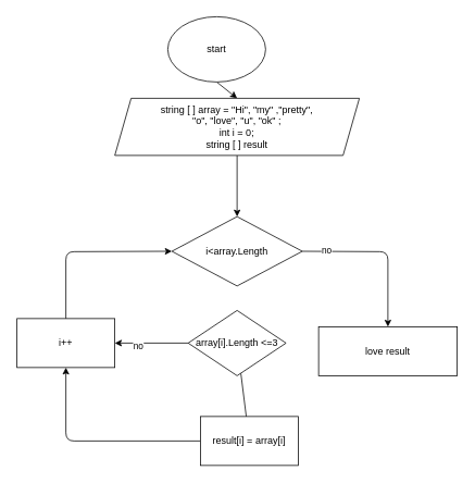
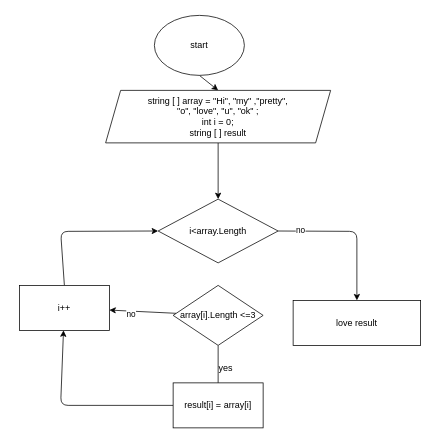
  <mxCell id="0" />
  <mxCell id="1" parent="0" />
  <mxCell id="2" style="edgeStyle=none;html=1;exitX=0.5;exitY=1;exitDx=0;exitDy=0;entryX=0.5;entryY=0;entryDx=0;entryDy=0;" parent="1" source="3" edge="1"><mxGeometry relative="1" as="geometry"><mxPoint x="290" y="120" as="targetPoint" /></mxGeometry></mxCell>
  <mxCell id="3" value="start" style="ellipse;whiteSpace=wrap;html=1;" parent="1" vertex="1"><mxGeometry x="205" y="20" width="120" height="80" as="geometry" /></mxCell>
  <mxCell id="4" value="" style="edgeStyle=none;html=1;" edge="1" parent="1" source="5" target="8"><mxGeometry relative="1" as="geometry" /></mxCell>
  <mxCell id="5" value="string [ ] array = &quot;Hi&quot;, &quot;my&quot; ,&quot;pretty&quot;, &lt;br&gt;&quot;o&quot;, &quot;love&quot;, &quot;u&quot;, &quot;ok&quot; ; &lt;br&gt;int i = 0; &lt;br&gt;string [ ] result" style="shape=parallelogram;perimeter=parallelogramPerimeter;whiteSpace=wrap;html=1;fixedSize=1;" parent="1" vertex="1"><mxGeometry x="140" y="120" width="300" height="70" as="geometry" /></mxCell>
  <mxCell id="6" style="edgeStyle=none;html=1;exitX=1;exitY=0.5;exitDx=0;exitDy=0;entryX=0.5;entryY=0;entryDx=0;entryDy=0;" edge="1" parent="1" source="8" target="18"><mxGeometry relative="1" as="geometry"><mxPoint x="470" y="308" as="targetPoint" /><Array as="points"><mxPoint x="475" y="308" /></Array></mxGeometry></mxCell>
  <mxCell id="7" value="no" style="edgeLabel;html=1;align=center;verticalAlign=middle;resizable=0;points=[];" vertex="1" connectable="0" parent="6"><mxGeometry x="-0.706" y="1" relative="1" as="geometry"><mxPoint as="offset" /></mxGeometry></mxCell>
  <mxCell id="8" value="i&amp;lt;array.Length" style="rhombus;whiteSpace=wrap;html=1;" vertex="1" parent="1"><mxGeometry x="210" y="265" width="160" height="85" as="geometry" /></mxCell>
  <mxCell id="9" value="" style="edgeStyle=none;html=1;endArrow=none;" edge="1" parent="1" source="12" target="14"><mxGeometry relative="1" as="geometry" /></mxCell>
  <mxCell id="10" value="" style="edgeStyle=none;html=1;" edge="1" parent="1" source="12" target="16"><mxGeometry relative="1" as="geometry" /></mxCell>
  <mxCell id="11" value="no" style="edgeLabel;html=1;align=center;verticalAlign=middle;resizable=0;points=[];" vertex="1" connectable="0" parent="10"><mxGeometry x="0.378" y="3" relative="1" as="geometry"><mxPoint as="offset" /></mxGeometry></mxCell>
  <mxCell id="12" value="array[i].Length &amp;lt;=3" style="rhombus;whiteSpace=wrap;html=1;" vertex="1" parent="1"><mxGeometry x="230" y="380" width="120" height="80" as="geometry" /></mxCell>
  <mxCell id="13" value="" style="edgeStyle=none;html=1;" edge="1" parent="1" source="14" target="16"><mxGeometry relative="1" as="geometry"><Array as="points"><mxPoint x="80" y="540" /></Array></mxGeometry></mxCell>
- <mxCell id="14" value="result[i] = array[i]" style="whiteSpace=wrap;html=1;" vertex="1" parent="1"><mxGeometry x="245" y="510" width="120" height="60" as="geometry" /></mxCell>
+ <mxCell id="14" value="result[i] = array[i]" style="whiteSpace=wrap;html=1;" vertex="1" parent="1"><mxGeometry x="230" y="510" width="120" height="60" as="geometry" /></mxCell>
  <mxCell id="15" style="edgeStyle=none;html=1;exitX=0.5;exitY=0;exitDx=0;exitDy=0;entryX=0;entryY=0.5;entryDx=0;entryDy=0;" edge="1" parent="1" source="16" target="8"><mxGeometry relative="1" as="geometry"><Array as="points"><mxPoint x="80" y="308" /></Array></mxGeometry></mxCell>
- <mxCell id="16" value="i++" style="whiteSpace=wrap;html=1;" vertex="1" parent="1"><mxGeometry x="20" y="390" width="120" height="60" as="geometry" /></mxCell>
+ <mxCell id="16" value="i++" style="whiteSpace=wrap;html=1;" vertex="1" parent="1"><mxGeometry x="25" y="380" width="120" height="60" as="geometry" /></mxCell>
+ <mxCell id="17" value="yes" style="text;html=1;align=center;verticalAlign=middle;resizable=0;points=[];autosize=1;strokeColor=none;fillColor=none;" vertex="1" parent="1"><mxGeometry x="285" y="480" width="30" height="20" as="geometry" /></mxCell>
  <mxCell id="18" value="love result" style="whiteSpace=wrap;html=1;" vertex="1" parent="1"><mxGeometry x="390" y="400" width="170" height="60" as="geometry" /></mxCell>
